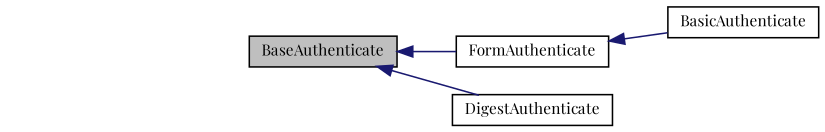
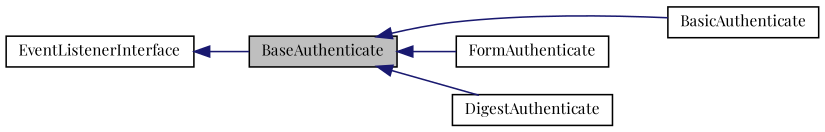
  digraph {
    fontname="Playfair Display"
    rankdir=LR
    node [color=black fillcolor=white fontname="Playfair Display" fontsize=10 shape=record style=filled]
    edge [color=midnightblue dir=back fontname="Playfair Display" fontsize=10 labelfontname=Helvetica labelfontsize=10 style=solid]
    n1 [fillcolor=grey75 fontcolor=black height=0.2 label=BaseAuthenticate width=0.4]
    n2 [height=0.2 label=BasicAuthenticate width=0.4]
    n3 [height=0.2 label=FormAuthenticate width=0.4]
    n4 [height=0.2 label=DigestAuthenticate width=0.4]
-   n3 -> n2
+   n5 [height=0.2 label=EventListenerInterface width=0.4]
+   n1 -> n2
    n1 -> n3
    n1 -> n4
+   n5 -> n1
  }
